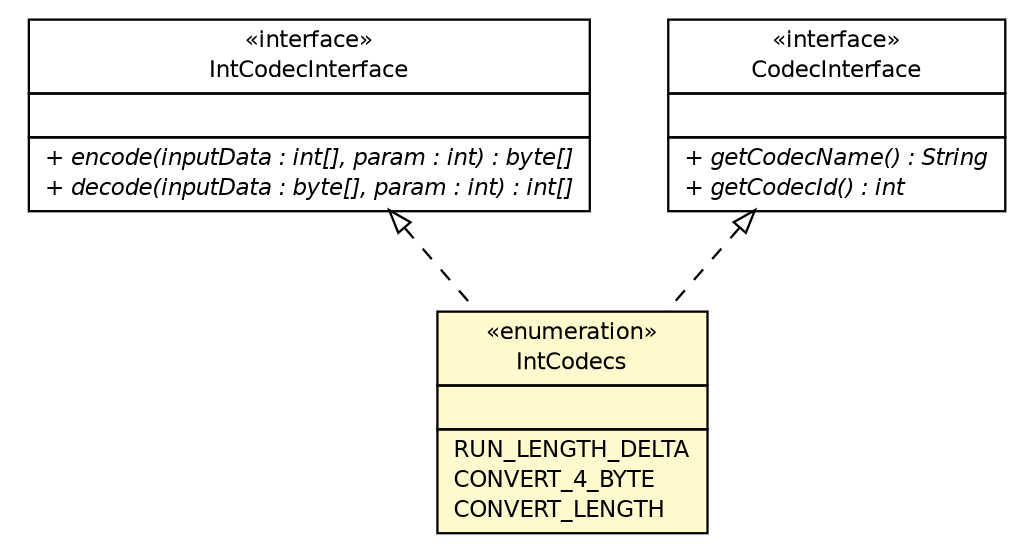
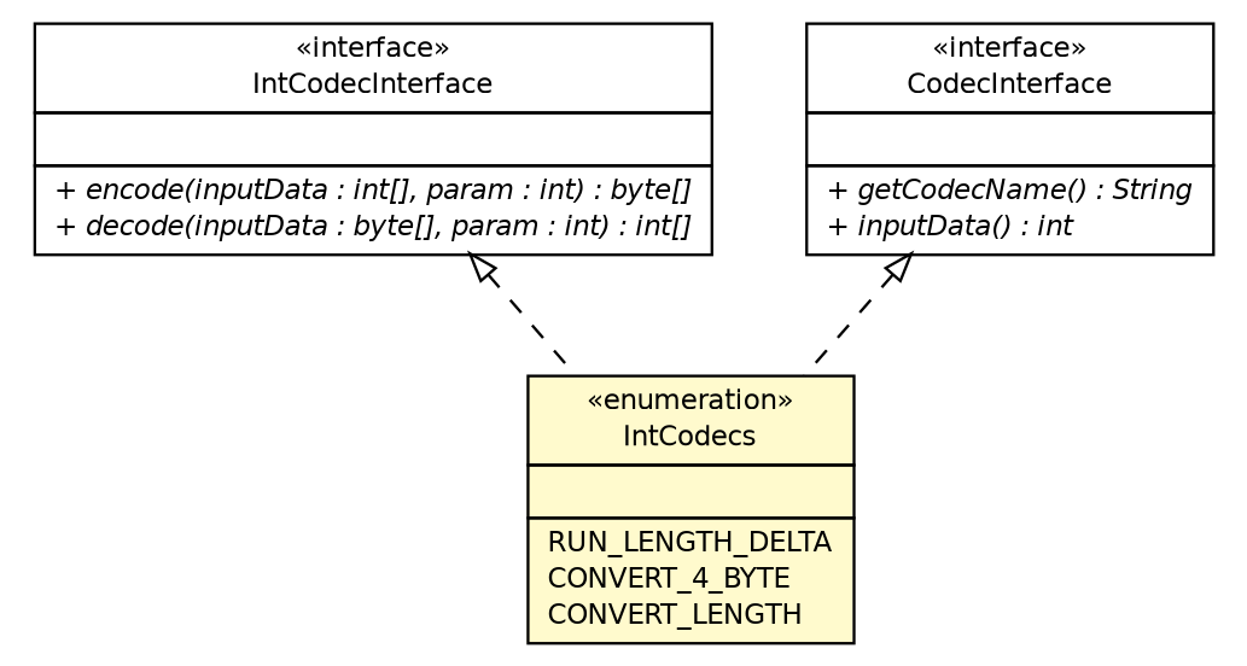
  digraph {
    nodesep=0.25
    ranksep=0.5
    node [fontcolor=black fontname=Helvetica fontsize=10.0 shape=plaintext]
    edge [arrowtail=empty dir=back fontname=Helvetica fontsize=10 headport=p labelfontname=Helvetica labelfontsize=10 style=dashed tailport=p]
    n1 [label=<<table title="org.rcsb.mmtf.codec.IntCodecs" border="0" cellborder="1" cellspacing="0" cellpadding="2" port="p" bgcolor="lemonChiffon" href="./IntCodecs.html"> 		<tr><td><table border="0" cellspacing="0" cellpadding="1"> <tr><td align="center" balign="center"> &#171;enumeration&#187; </td></tr> <tr><td align="center" balign="center"> IntCodecs </td></tr> 		</table></td></tr> 		<tr><td><table border="0" cellspacing="0" cellpadding="1"> <tr><td align="left" balign="left">  </td></tr> 		</table></td></tr> 		<tr><td><table border="0" cellspacing="0" cellpadding="1"> <tr><td align="left" balign="left"> RUN_LENGTH_DELTA </td></tr> <tr><td align="left" balign="left"> CONVERT_4_BYTE </td></tr> <tr><td align="left" balign="left"> CONVERT_LENGTH </td></tr> 		</table></td></tr> 		</table>>]
    n2 [label=<<table title="org.rcsb.mmtf.codec.IntCodecInterface" border="0" cellborder="1" cellspacing="0" cellpadding="2" port="p" href="./IntCodecInterface.html"> 		<tr><td><table border="0" cellspacing="0" cellpadding="1"> <tr><td align="center" balign="center"> &#171;interface&#187; </td></tr> <tr><td align="center" balign="center"> IntCodecInterface </td></tr> 		</table></td></tr> 		<tr><td><table border="0" cellspacing="0" cellpadding="1"> <tr><td align="left" balign="left">  </td></tr> 		</table></td></tr> 		<tr><td><table border="0" cellspacing="0" cellpadding="1"> <tr><td align="left" balign="left"><font face="Helvetica-Oblique" point-size="10.0"> + encode(inputData : int[], param : int) : byte[] </font></td></tr> <tr><td align="left" balign="left"><font face="Helvetica-Oblique" point-size="10.0"> + decode(inputData : byte[], param : int) : int[] </font></td></tr> 		</table></td></tr> 		</table>>]
-   n3 [label=<<table title="org.rcsb.mmtf.codec.CodecInterface" border="0" cellborder="1" cellspacing="0" cellpadding="2" port="p" href="./CodecInterface.html"> 		<tr><td><table border="0" cellspacing="0" cellpadding="1"> <tr><td align="center" balign="center"> &#171;interface&#187; </td></tr> <tr><td align="center" balign="center"> CodecInterface </td></tr> 		</table></td></tr> 		<tr><td><table border="0" cellspacing="0" cellpadding="1"> <tr><td align="left" balign="left">  </td></tr> 		</table></td></tr> 		<tr><td><table border="0" cellspacing="0" cellpadding="1"> <tr><td align="left" balign="left"><font face="Helvetica-Oblique" point-size="10.0"> + getCodecName() : String </font></td></tr> <tr><td align="left" balign="left"><font face="Helvetica-Oblique" point-size="10.0"> + getCodecId() : int </font></td></tr> 		</table></td></tr> 		</table>>]
+   n3 [label=<<table title="org.rcsb.mmtf.codec.CodecInterface" border="0" cellborder="1" cellspacing="0" cellpadding="2" port="p" href="./CodecInterface.html"> 		<tr><td><table border="0" cellspacing="0" cellpadding="1"> <tr><td align="center" balign="center"> &#171;interface&#187; </td></tr> <tr><td align="center" balign="center"> CodecInterface </td></tr> 		</table></td></tr> 		<tr><td><table border="0" cellspacing="0" cellpadding="1"> <tr><td align="left" balign="left">  </td></tr> 		</table></td></tr> 		<tr><td><table border="0" cellspacing="0" cellpadding="1"> <tr><td align="left" balign="left"><font face="Helvetica-Oblique" point-size="10.0"> + getCodecName() : String </font></td></tr> <tr><td align="left" balign="left"><font face="Helvetica-Oblique" point-size="10.0"> + inputData() : int </font></td></tr> 		</table></td></tr> 		</table>>]
    n2 -> n1
    n3 -> n1
  }
